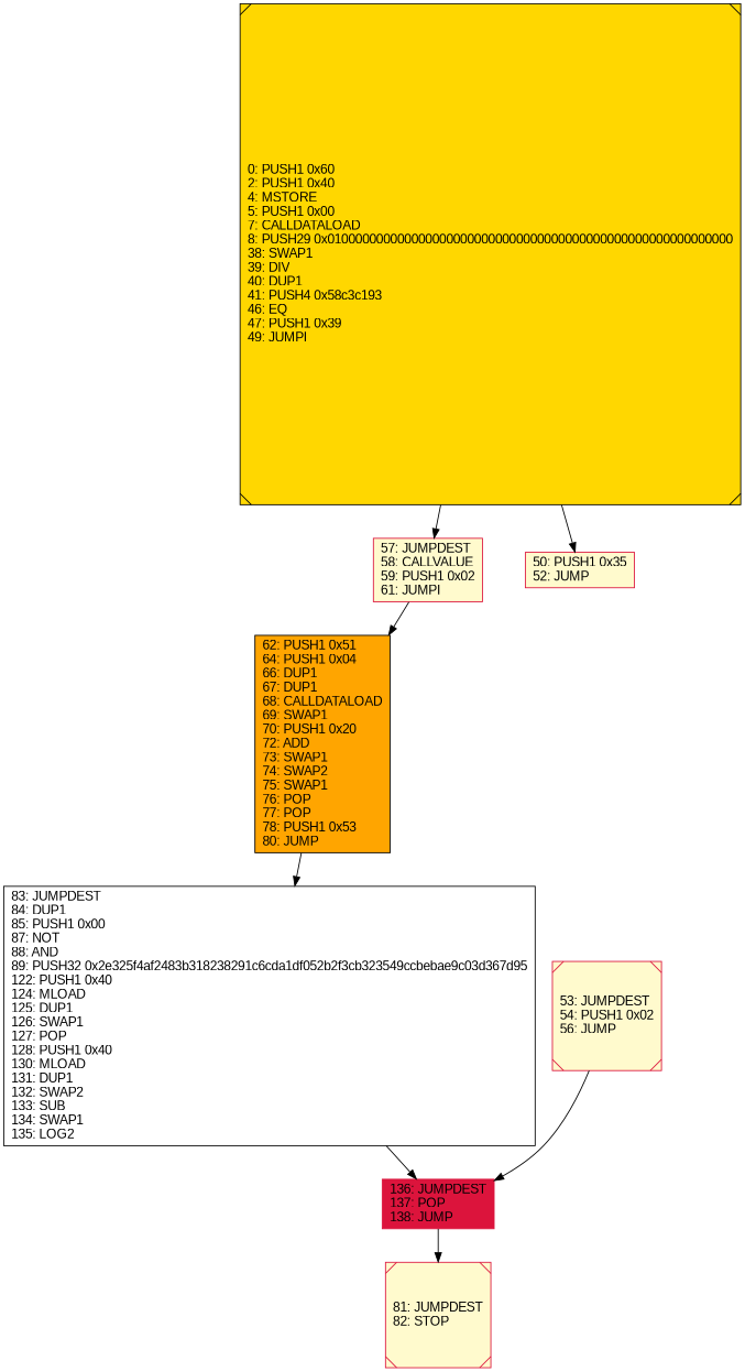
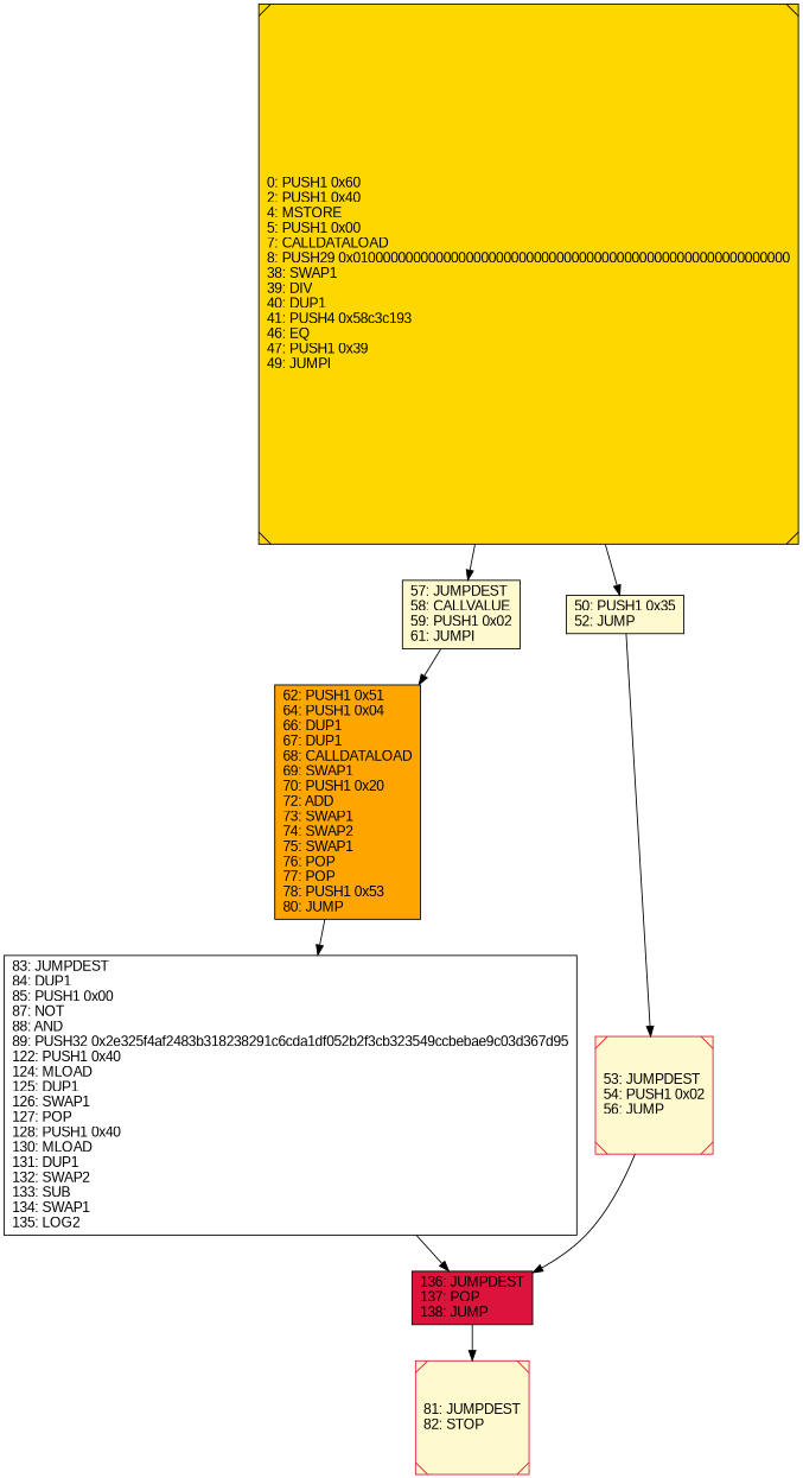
  digraph {
    fontname="Liberation Sans"
    rankdir=UD
    node [color=black fillcolor=lemonchiffon fontcolor=black fontname="Liberation Sans" shape=box style=filled]
    edge [fontname="Liberation Sans"]
-   n1 [color=crimson label="57: JUMPDEST\l58: CALLVALUE\l59: PUSH1 0x02\l61: JUMPI\l"]
+   n1 [label="57: JUMPDEST\l58: CALLVALUE\l59: PUSH1 0x02\l61: JUMPI\l"]
    n2 [fillcolor=orange label="62: PUSH1 0x51\l64: PUSH1 0x04\l66: DUP1\l67: DUP1\l68: CALLDATALOAD\l69: SWAP1\l70: PUSH1 0x20\l72: ADD\l73: SWAP1\l74: SWAP2\l75: SWAP1\l76: POP\l77: POP\l78: PUSH1 0x53\l80: JUMP\l"]
    n3 [fillcolor=white label="83: JUMPDEST\l84: DUP1\l85: PUSH1 0x00\l87: NOT\l88: AND\l89: PUSH32 0x2e325f4af2483b318238291c6cda1df052b2f3cb323549ccbebae9c03d367d95\l122: PUSH1 0x40\l124: MLOAD\l125: DUP1\l126: SWAP1\l127: POP\l128: PUSH1 0x40\l130: MLOAD\l131: DUP1\l132: SWAP2\l133: SUB\l134: SWAP1\l135: LOG2\l"]
    n4 [color=crimson label="81: JUMPDEST\l82: STOP\l" shape=Msquare]
-   n5 [color=crimson fillcolor=crimson label="136: JUMPDEST\l137: POP\l138: JUMP\l"]
+   n5 [fillcolor=crimson label="136: JUMPDEST\l137: POP\l138: JUMP\l"]
    n6 [fillcolor=gold label="0: PUSH1 0x60\l2: PUSH1 0x40\l4: MSTORE\l5: PUSH1 0x00\l7: CALLDATALOAD\l8: PUSH29 0x0100000000000000000000000000000000000000000000000000000000\l38: SWAP1\l39: DIV\l40: DUP1\l41: PUSH4 0x58c3c193\l46: EQ\l47: PUSH1 0x39\l49: JUMPI\l" shape=Msquare]
-   n7 [color=crimson label="50: PUSH1 0x35\l52: JUMP\l"]
+   n7 [label="50: PUSH1 0x35\l52: JUMP\l"]
    n8 [color=crimson label="53: JUMPDEST\l54: PUSH1 0x02\l56: JUMP\l" shape=Msquare]
    n1 -> n2
    n2 -> n3
    n3 -> n5
    n5 -> n4
    n6 -> n1
    n6 -> n7
+   n7 -> n8
    n8 -> n5
  }
